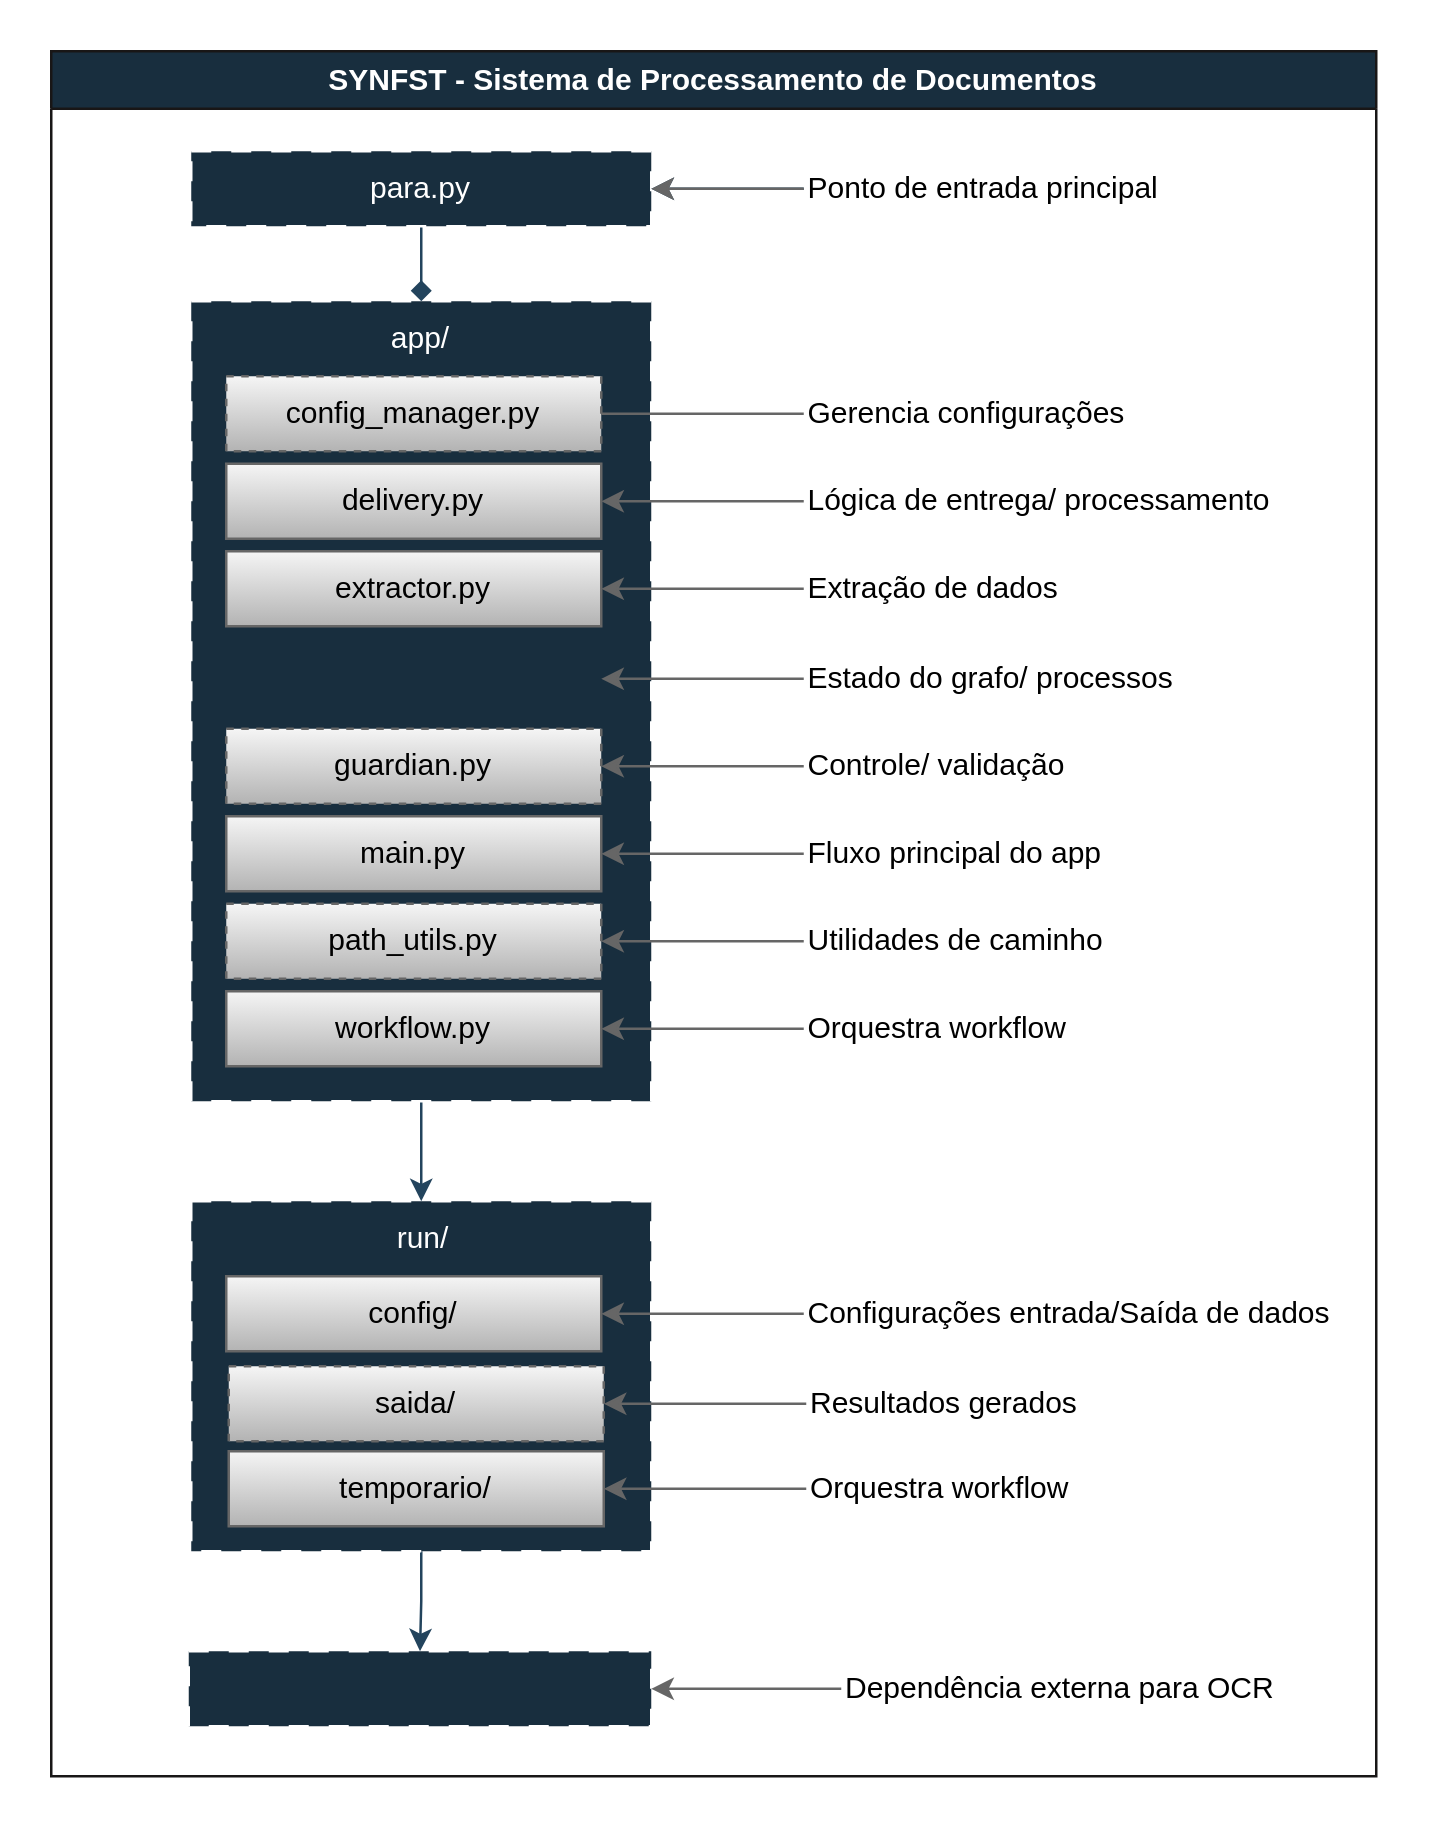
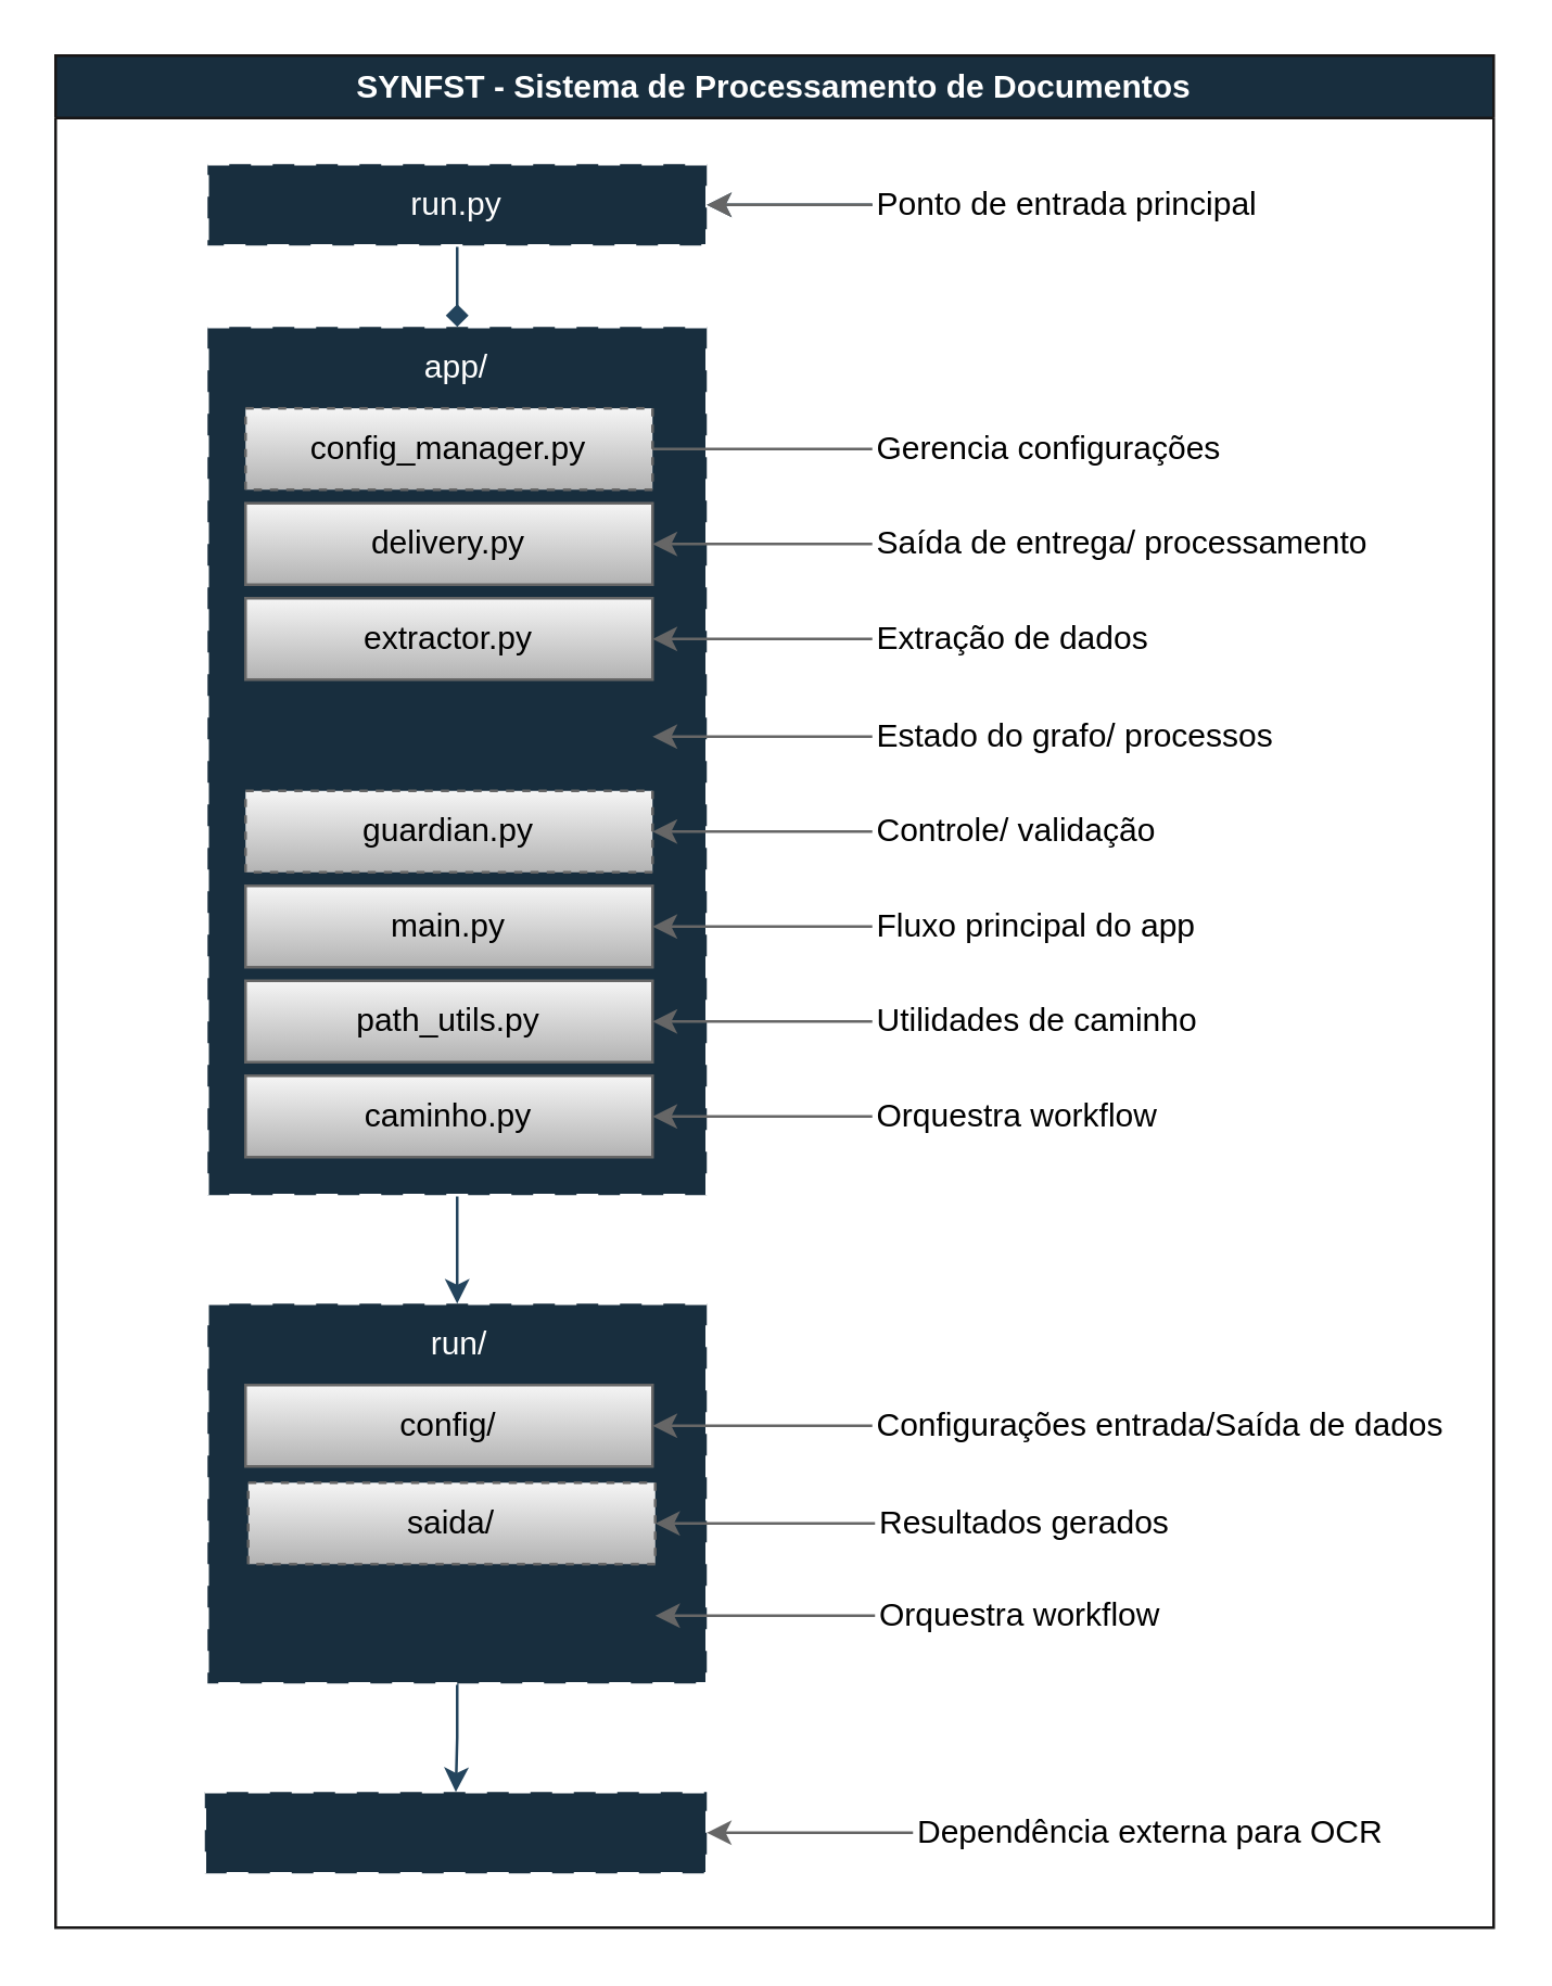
  <mxCell id="0" />
  <mxCell id="1" parent="0" />
  <mxCell id="2" value="SYNFST - Sistema de Processamento de Documentos" style="swimlane;whiteSpace=wrap;html=1;labelBackgroundColor=none;fillColor=#182E3E;strokeColor=light-dark(#181616, #121212);fontColor=#FFFFFF;" vertex="1" parent="1"><mxGeometry x="20" y="20" width="530" height="690" as="geometry" /></mxCell>
  <mxCell id="3" style="edgeStyle=orthogonalEdgeStyle;rounded=0;orthogonalLoop=1;jettySize=auto;html=1;entryX=0.5;entryY=0;entryDx=0;entryDy=0;labelBackgroundColor=none;strokeColor=#23445D;fontColor=default;endArrow=diamond;" edge="1" parent="2" source="4" target="10"><mxGeometry relative="1" as="geometry" /></mxCell>
- <mxCell id="4" value="para.py" style="rounded=0;whiteSpace=wrap;html=1;dashed=1;dashPattern=8 8;fillColor=#182E3E;strokeColor=#FFFFFF;labelBackgroundColor=none;fontColor=#FFFFFF;" vertex="1" parent="2"><mxGeometry x="56" y="40" width="184" height="30" as="geometry" /></mxCell>
+ <mxCell id="4" value="run.py" style="rounded=0;whiteSpace=wrap;html=1;dashed=1;dashPattern=8 8;fillColor=#182E3E;strokeColor=#FFFFFF;labelBackgroundColor=none;fontColor=#FFFFFF;" vertex="1" parent="2"><mxGeometry x="56" y="40" width="184" height="30" as="geometry" /></mxCell>
  <mxCell id="5" style="edgeStyle=orthogonalEdgeStyle;rounded=0;orthogonalLoop=1;jettySize=auto;html=1;entryX=1;entryY=0.5;entryDx=0;entryDy=0;labelBackgroundColor=none;strokeColor=#23445D;fontColor=default;" edge="1" parent="2" source="7" target="4"><mxGeometry relative="1" as="geometry" /></mxCell>
  <mxCell id="6" value="" style="edgeStyle=orthogonalEdgeStyle;rounded=0;orthogonalLoop=1;jettySize=auto;html=1;strokeColor=#666666;fillColor=#f5f5f5;gradientColor=#b3b3b3;" edge="1" parent="2" source="7" target="4"><mxGeometry relative="1" as="geometry" /></mxCell>
  <mxCell id="7" value="Ponto de entrada principal" style="text;align=left;html=1;verticalAlign=middle;whiteSpace=wrap;rounded=0;labelBackgroundColor=none;fillColor=none;" vertex="1" parent="2"><mxGeometry x="301" y="40" width="186" height="30" as="geometry" /></mxCell>
  <mxCell id="8" style="edgeStyle=orthogonalEdgeStyle;rounded=0;orthogonalLoop=1;jettySize=auto;html=1;entryX=0.5;entryY=0;entryDx=0;entryDy=0;labelBackgroundColor=none;strokeColor=#23445D;fontColor=default;" edge="1" parent="2" source="9" target="35"><mxGeometry relative="1" as="geometry" /></mxCell>
  <mxCell id="9" value="" style="rounded=0;whiteSpace=wrap;html=1;dashed=1;dashPattern=8 8;fillColor=#182E3E;strokeColor=#FFFFFF;labelBackgroundColor=none;fontColor=#FFFFFF;" vertex="1" parent="2"><mxGeometry x="56" y="100" width="184" height="320" as="geometry" /></mxCell>
  <mxCell id="10" value="app/" style="text;strokeColor=none;align=center;fillColor=none;html=1;verticalAlign=middle;whiteSpace=wrap;rounded=0;labelBackgroundColor=none;fontColor=#FFFFFF;" vertex="1" parent="2"><mxGeometry x="56" y="100" width="184" height="30" as="geometry" /></mxCell>
  <mxCell id="11" value="config_manager.py" style="rounded=0;whiteSpace=wrap;html=1;labelBackgroundColor=none;fillColor=#f5f5f5;strokeColor=#666666;gradientColor=#b3b3b3;dashed=1;" vertex="1" parent="2"><mxGeometry x="70" y="130" width="150" height="30" as="geometry" /></mxCell>
  <mxCell id="12" value="delivery.py" style="rounded=0;whiteSpace=wrap;html=1;labelBackgroundColor=none;fillColor=#f5f5f5;strokeColor=#666666;gradientColor=#b3b3b3;" vertex="1" parent="2"><mxGeometry x="70" y="165" width="150" height="30" as="geometry" /></mxCell>
  <mxCell id="13" value="extractor.py" style="rounded=0;whiteSpace=wrap;html=1;labelBackgroundColor=none;fillColor=#f5f5f5;strokeColor=#666666;gradientColor=#b3b3b3;" vertex="1" parent="2"><mxGeometry x="70" y="200" width="150" height="30" as="geometry" /></mxCell>
  <mxCell id="14" value="guardian.py" style="rounded=0;whiteSpace=wrap;html=1;labelBackgroundColor=none;fillColor=#f5f5f5;strokeColor=#666666;gradientColor=#b3b3b3;dashed=1;" vertex="1" parent="2"><mxGeometry x="70" y="271" width="150" height="30" as="geometry" /></mxCell>
  <mxCell id="15" value="main.py" style="rounded=0;whiteSpace=wrap;html=1;labelBackgroundColor=none;fillColor=#f5f5f5;strokeColor=#666666;gradientColor=#b3b3b3;" vertex="1" parent="2"><mxGeometry x="70" y="306" width="150" height="30" as="geometry" /></mxCell>
- <mxCell id="16" value="path_utils.py" style="rounded=0;whiteSpace=wrap;html=1;labelBackgroundColor=none;fillColor=#f5f5f5;strokeColor=#666666;gradientColor=#b3b3b3;dashed=1;" vertex="1" parent="2"><mxGeometry x="70" y="341" width="150" height="30" as="geometry" /></mxCell>
- <mxCell id="17" value="workflow.py" style="rounded=0;whiteSpace=wrap;html=1;labelBackgroundColor=none;fillColor=#f5f5f5;strokeColor=#666666;gradientColor=#b3b3b3;" vertex="1" parent="2"><mxGeometry x="70" y="376" width="150" height="30" as="geometry" /></mxCell>
+ <mxCell id="16" value="path_utils.py" style="rounded=0;whiteSpace=wrap;html=1;labelBackgroundColor=none;fillColor=#f5f5f5;strokeColor=#666666;gradientColor=#b3b3b3;" vertex="1" parent="2"><mxGeometry x="70" y="341" width="150" height="30" as="geometry" /></mxCell>
+ <mxCell id="17" value="caminho.py" style="rounded=0;whiteSpace=wrap;html=1;labelBackgroundColor=none;fillColor=#f5f5f5;strokeColor=#666666;gradientColor=#b3b3b3;" vertex="1" parent="2"><mxGeometry x="70" y="376" width="150" height="30" as="geometry" /></mxCell>
  <mxCell id="18" style="edgeStyle=orthogonalEdgeStyle;rounded=0;orthogonalLoop=1;jettySize=auto;html=1;entryX=1;entryY=0.5;entryDx=0;entryDy=0;labelBackgroundColor=none;strokeColor=#666666;fontColor=default;fillColor=#f5f5f5;gradientColor=#b3b3b3;endArrow=none;" edge="1" parent="2" source="19" target="11"><mxGeometry relative="1" as="geometry"><mxPoint x="220" y="145" as="targetPoint" /></mxGeometry></mxCell>
  <mxCell id="19" value="Gerencia configurações" style="text;align=left;html=1;verticalAlign=middle;whiteSpace=wrap;rounded=0;labelBackgroundColor=none;fillColor=none;" vertex="1" parent="2"><mxGeometry x="301" y="130" width="186" height="30" as="geometry" /></mxCell>
  <mxCell id="20" style="edgeStyle=orthogonalEdgeStyle;rounded=0;orthogonalLoop=1;jettySize=auto;html=1;entryX=1;entryY=0.5;entryDx=0;entryDy=0;labelBackgroundColor=none;strokeColor=#666666;fontColor=default;fillColor=#f5f5f5;gradientColor=#b3b3b3;" edge="1" parent="2" source="21"><mxGeometry relative="1" as="geometry"><mxPoint x="220" y="180" as="targetPoint" /></mxGeometry></mxCell>
- <mxCell id="21" value="Lógica de entrega/ processamento" style="text;align=left;html=1;verticalAlign=middle;whiteSpace=wrap;rounded=0;labelBackgroundColor=none;fillColor=none;" vertex="1" parent="2"><mxGeometry x="301" y="165" width="199" height="30" as="geometry" /></mxCell>
+ <mxCell id="21" value="Saída de entrega/ processamento" style="text;align=left;html=1;verticalAlign=middle;whiteSpace=wrap;rounded=0;labelBackgroundColor=none;fillColor=none;" vertex="1" parent="2"><mxGeometry x="301" y="165" width="199" height="30" as="geometry" /></mxCell>
  <mxCell id="22" style="edgeStyle=orthogonalEdgeStyle;rounded=0;orthogonalLoop=1;jettySize=auto;html=1;entryX=1;entryY=0.5;entryDx=0;entryDy=0;labelBackgroundColor=none;strokeColor=#666666;fontColor=default;fillColor=#f5f5f5;gradientColor=#b3b3b3;" edge="1" parent="2" source="23"><mxGeometry relative="1" as="geometry"><mxPoint x="220" y="215" as="targetPoint" /></mxGeometry></mxCell>
  <mxCell id="23" value="Extração de dados" style="text;align=left;html=1;verticalAlign=middle;whiteSpace=wrap;rounded=0;labelBackgroundColor=none;fillColor=none;" vertex="1" parent="2"><mxGeometry x="301" y="200" width="186" height="30" as="geometry" /></mxCell>
  <mxCell id="24" style="edgeStyle=orthogonalEdgeStyle;rounded=0;orthogonalLoop=1;jettySize=auto;html=1;entryX=1;entryY=0.5;entryDx=0;entryDy=0;labelBackgroundColor=none;strokeColor=#666666;fontColor=default;fillColor=#f5f5f5;gradientColor=#b3b3b3;" edge="1" parent="2" source="25"><mxGeometry relative="1" as="geometry"><mxPoint x="220" y="251" as="targetPoint" /></mxGeometry></mxCell>
  <mxCell id="25" value="Estado do grafo/ processos" style="text;align=left;html=1;verticalAlign=middle;whiteSpace=wrap;rounded=0;labelBackgroundColor=none;fillColor=none;" vertex="1" parent="2"><mxGeometry x="301" y="236" width="186" height="30" as="geometry" /></mxCell>
  <mxCell id="26" style="edgeStyle=orthogonalEdgeStyle;rounded=0;orthogonalLoop=1;jettySize=auto;html=1;entryX=1;entryY=0.5;entryDx=0;entryDy=0;labelBackgroundColor=none;strokeColor=#666666;fontColor=default;fillColor=#f5f5f5;gradientColor=#b3b3b3;" edge="1" parent="2" source="27"><mxGeometry relative="1" as="geometry"><mxPoint x="220" y="286" as="targetPoint" /></mxGeometry></mxCell>
  <mxCell id="27" value="Controle/ validação" style="text;align=left;html=1;verticalAlign=middle;whiteSpace=wrap;rounded=0;labelBackgroundColor=none;fillColor=none;" vertex="1" parent="2"><mxGeometry x="301" y="271" width="186" height="30" as="geometry" /></mxCell>
  <mxCell id="28" style="edgeStyle=orthogonalEdgeStyle;rounded=0;orthogonalLoop=1;jettySize=auto;html=1;entryX=1;entryY=0.5;entryDx=0;entryDy=0;labelBackgroundColor=none;strokeColor=#666666;fontColor=default;fillColor=#f5f5f5;gradientColor=#b3b3b3;" edge="1" parent="2" source="29"><mxGeometry relative="1" as="geometry"><mxPoint x="220" y="321" as="targetPoint" /></mxGeometry></mxCell>
  <mxCell id="29" value="Fluxo principal do app" style="text;align=left;html=1;verticalAlign=middle;whiteSpace=wrap;rounded=0;labelBackgroundColor=none;fillColor=none;" vertex="1" parent="2"><mxGeometry x="301" y="306" width="186" height="30" as="geometry" /></mxCell>
  <mxCell id="30" style="edgeStyle=orthogonalEdgeStyle;rounded=0;orthogonalLoop=1;jettySize=auto;html=1;entryX=1;entryY=0.5;entryDx=0;entryDy=0;labelBackgroundColor=none;strokeColor=#666666;fontColor=default;fillColor=#f5f5f5;gradientColor=#b3b3b3;" edge="1" parent="2" source="31"><mxGeometry relative="1" as="geometry"><mxPoint x="220" y="356" as="targetPoint" /></mxGeometry></mxCell>
  <mxCell id="31" value="Utilidades de caminho" style="text;align=left;html=1;verticalAlign=middle;whiteSpace=wrap;rounded=0;labelBackgroundColor=none;fillColor=none;" vertex="1" parent="2"><mxGeometry x="301" y="341" width="186" height="30" as="geometry" /></mxCell>
  <mxCell id="32" style="edgeStyle=orthogonalEdgeStyle;rounded=0;orthogonalLoop=1;jettySize=auto;html=1;entryX=1;entryY=0.5;entryDx=0;entryDy=0;labelBackgroundColor=none;strokeColor=#666666;fontColor=default;fillColor=#f5f5f5;gradientColor=#b3b3b3;" edge="1" parent="2" source="33"><mxGeometry relative="1" as="geometry"><mxPoint x="220" y="391" as="targetPoint" /></mxGeometry></mxCell>
  <mxCell id="33" value="Orquestra workflow" style="text;align=left;html=1;verticalAlign=middle;whiteSpace=wrap;rounded=0;labelBackgroundColor=none;fillColor=none;" vertex="1" parent="2"><mxGeometry x="301" y="376" width="186" height="30" as="geometry" /></mxCell>
  <mxCell id="34" style="edgeStyle=orthogonalEdgeStyle;rounded=0;orthogonalLoop=1;jettySize=auto;html=1;labelBackgroundColor=none;strokeColor=#23445D;fontColor=default;" edge="1" parent="2" source="35" target="46"><mxGeometry relative="1" as="geometry" /></mxCell>
  <mxCell id="35" value="" style="rounded=0;whiteSpace=wrap;html=1;dashed=1;dashPattern=8 8;labelBackgroundColor=none;fillColor=#182E3E;strokeColor=#FFFFFF;fontColor=#FFFFFF;" vertex="1" parent="2"><mxGeometry x="56" y="460" width="184" height="140" as="geometry" /></mxCell>
  <mxCell id="36" value="run/" style="text;strokeColor=none;align=center;fillColor=none;html=1;verticalAlign=middle;whiteSpace=wrap;rounded=0;labelBackgroundColor=none;fontColor=#FFFFFF;" vertex="1" parent="2"><mxGeometry x="58" y="460" width="182" height="30" as="geometry" /></mxCell>
  <mxCell id="37" style="edgeStyle=orthogonalEdgeStyle;rounded=0;orthogonalLoop=1;jettySize=auto;html=1;entryX=1;entryY=0.5;entryDx=0;entryDy=0;labelBackgroundColor=none;strokeColor=#666666;fontColor=default;fillColor=#f5f5f5;gradientColor=#b3b3b3;" edge="1" parent="2" source="39"><mxGeometry relative="1" as="geometry"><mxPoint x="220" y="505" as="targetPoint" /></mxGeometry></mxCell>
  <mxCell id="38" value="config/" style="rounded=0;whiteSpace=wrap;html=1;labelBackgroundColor=none;fillColor=#f5f5f5;strokeColor=#666666;gradientColor=#b3b3b3;" vertex="1" parent="2"><mxGeometry x="70" y="490" width="150" height="30" as="geometry" /></mxCell>
  <mxCell id="39" value="Configurações entrada/Saída de dados" style="text;align=left;html=1;verticalAlign=middle;whiteSpace=wrap;rounded=0;labelBackgroundColor=none;fillColor=none;" vertex="1" parent="2"><mxGeometry x="301" y="490" width="219" height="30" as="geometry" /></mxCell>
  <mxCell id="40" style="edgeStyle=orthogonalEdgeStyle;rounded=0;orthogonalLoop=1;jettySize=auto;html=1;entryX=1;entryY=0.5;entryDx=0;entryDy=0;labelBackgroundColor=none;strokeColor=#666666;fontColor=default;fillColor=#f5f5f5;gradientColor=#b3b3b3;" edge="1" parent="2" source="42"><mxGeometry relative="1" as="geometry"><mxPoint x="221" y="541" as="targetPoint" /></mxGeometry></mxCell>
  <mxCell id="41" value="saida/" style="rounded=0;whiteSpace=wrap;html=1;labelBackgroundColor=none;fillColor=#f5f5f5;strokeColor=#666666;gradientColor=#b3b3b3;dashed=1;" vertex="1" parent="2"><mxGeometry x="71" y="526" width="150" height="30" as="geometry" /></mxCell>
  <mxCell id="42" value="Resultados gerados" style="text;align=left;html=1;verticalAlign=middle;whiteSpace=wrap;rounded=0;labelBackgroundColor=none;fillColor=none;" vertex="1" parent="2"><mxGeometry x="302" y="526" width="186" height="30" as="geometry" /></mxCell>
  <mxCell id="43" style="edgeStyle=orthogonalEdgeStyle;rounded=0;orthogonalLoop=1;jettySize=auto;html=1;entryX=1;entryY=0.5;entryDx=0;entryDy=0;labelBackgroundColor=none;strokeColor=#666666;fontColor=default;fillColor=#f5f5f5;gradientColor=#b3b3b3;" edge="1" parent="2" source="45"><mxGeometry relative="1" as="geometry"><mxPoint x="221" y="575" as="targetPoint" /></mxGeometry></mxCell>
- <mxCell id="44" value="temporario/" style="rounded=0;whiteSpace=wrap;html=1;labelBackgroundColor=none;fillColor=#f5f5f5;strokeColor=#666666;gradientColor=#b3b3b3;" vertex="1" parent="2"><mxGeometry x="71" y="560" width="150" height="30" as="geometry" /></mxCell>
  <mxCell id="45" value="Orquestra workflow" style="text;align=left;html=1;verticalAlign=middle;whiteSpace=wrap;rounded=0;labelBackgroundColor=none;fillColor=none;" vertex="1" parent="2"><mxGeometry x="302" y="560" width="186" height="30" as="geometry" /></mxCell>
  <mxCell id="46" value="" style="rounded=0;whiteSpace=wrap;html=1;dashed=1;dashPattern=8 8;labelBackgroundColor=none;fillColor=#182E3E;strokeColor=#FFFFFF;fontColor=#FFFFFF;" vertex="1" parent="2"><mxGeometry x="55" y="640" width="185" height="30" as="geometry" /></mxCell>
  <mxCell id="47" style="edgeStyle=orthogonalEdgeStyle;rounded=0;orthogonalLoop=1;jettySize=auto;html=1;entryX=1;entryY=0.5;entryDx=0;entryDy=0;labelBackgroundColor=none;strokeColor=#666666;fontColor=default;fillColor=#f5f5f5;gradientColor=#b3b3b3;" edge="1" parent="2" source="48"><mxGeometry relative="1" as="geometry"><mxPoint x="240" y="655" as="targetPoint" /></mxGeometry></mxCell>
  <mxCell id="48" value="Dependência externa para OCR" style="text;align=left;html=1;verticalAlign=middle;whiteSpace=wrap;rounded=0;labelBackgroundColor=none;fillColor=none;" vertex="1" parent="2"><mxGeometry x="316" y="640" width="186" height="30" as="geometry" /></mxCell>
